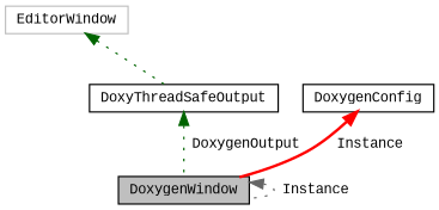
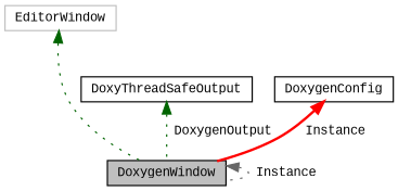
  digraph {
    fontname="Liberation Mono"
    node [color=black fillcolor=white fontname="Liberation Mono" fontsize=10 shape=record style=filled]
    edge [color=darkgreen dir=back fontname="Liberation Mono" fontsize=10 labelfontname=Helvetica labelfontsize=10 style=dotted]
    n1 [fillcolor=grey75 fontcolor=black height=0.2 label=DoxygenWindow width=0.4]
    n2 [color=grey75 height=0.2 label=EditorWindow width=0.4]
    n3 [height=0.2 label=DoxygenConfig width=0.4]
    n4 [height=0.2 label=DoxyThreadSafeOutput width=0.4]
    n1 -> n1 [color=gray40 label=" Instance"]
-   n2 -> n4
+   n2 -> n1
    n3 -> n1 [color=red label=" Instance" style=bold]
    n4 -> n1 [label=" DoxygenOutput"]
  }
